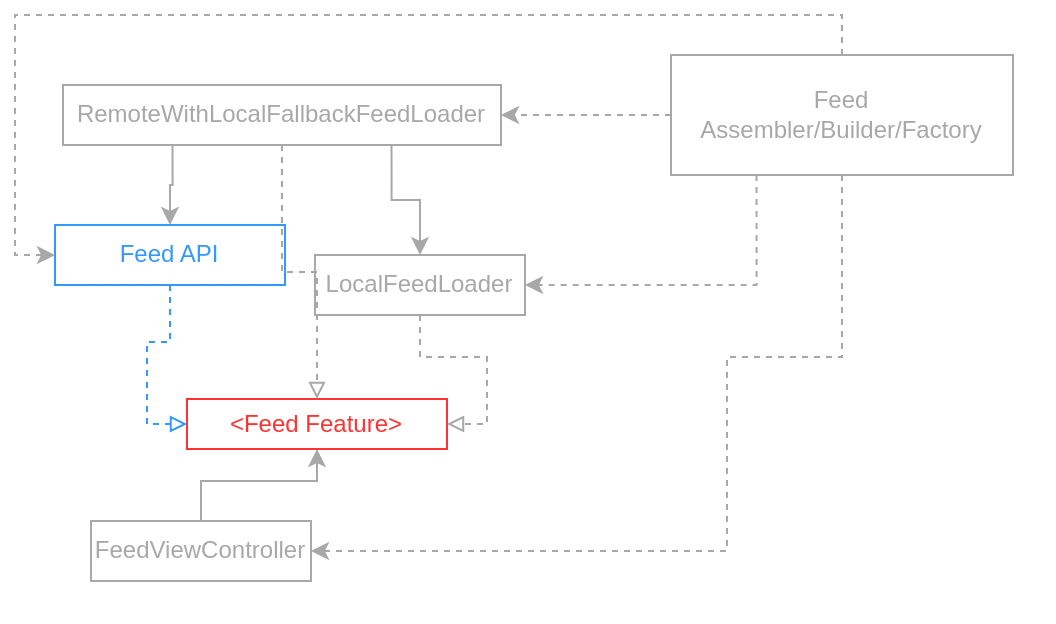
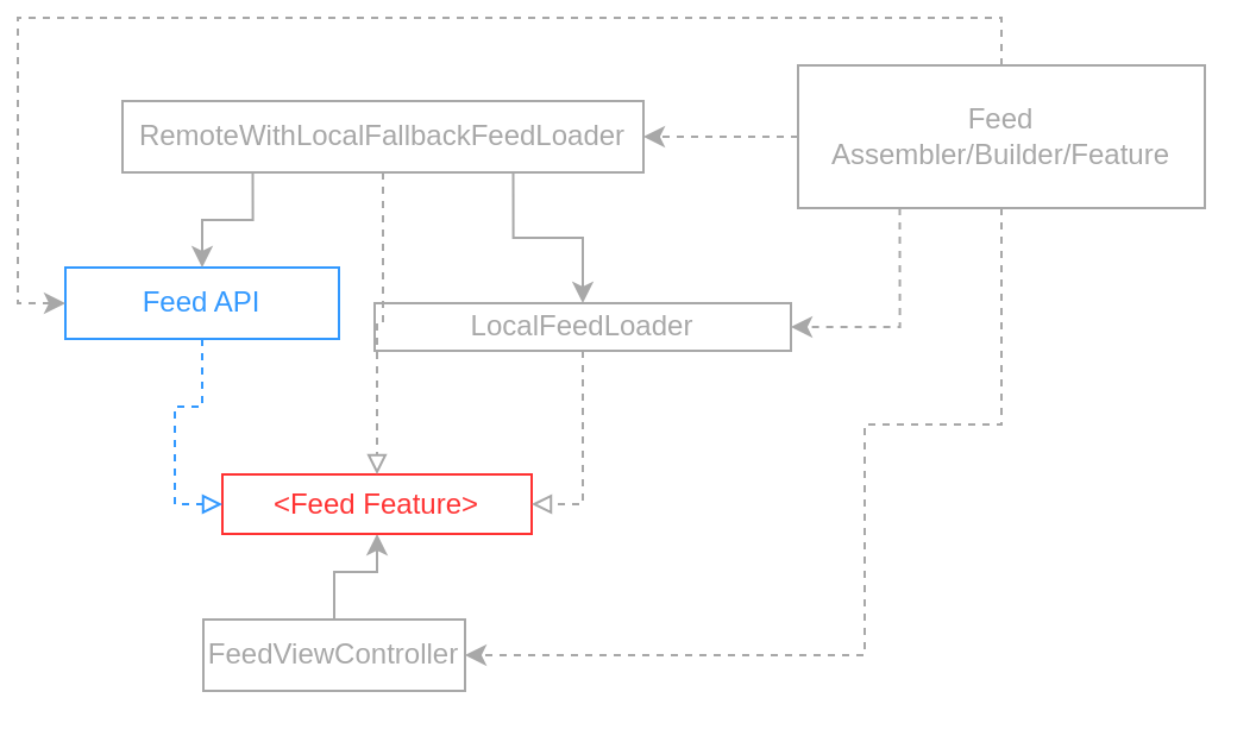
  <mxCell id="0" />
  <mxCell id="1" parent="0" />
  <mxCell id="2" style="edgeStyle=orthogonalEdgeStyle;rounded=0;orthogonalLoop=1;jettySize=auto;html=1;exitX=0.5;exitY=0;exitDx=0;exitDy=0;entryX=0.5;entryY=1;entryDx=0;entryDy=0;endArrow=classic;endFill=1;fillColor=#f5f5f5;strokeColor=#A8A8A8;fillOpacity=100;fontColor=#A8A8A8;" parent="1" source="3" target="4" edge="1"><mxGeometry relative="1" as="geometry" /></mxCell>
- <mxCell id="3" value="FeedViewController" style="rounded=0;whiteSpace=wrap;html=1;fillColor=#f5f5f5;strokeColor=#A8A8A8;fontColor=#A8A8A8;fillOpacity=0;" parent="1" vertex="1"><mxGeometry x="38" y="253" width="110" height="30" as="geometry" /></mxCell>
+ <mxCell id="3" value="FeedViewController" style="rounded=0;whiteSpace=wrap;html=1;fillColor=#f5f5f5;strokeColor=#A8A8A8;fontColor=#A8A8A8;fillOpacity=0;" parent="1" vertex="1"><mxGeometry x="78" y="253" width="110" height="30" as="geometry" /></mxCell>
  <mxCell id="4" value="&amp;lt;Feed Feature&amp;gt;" style="rounded=0;whiteSpace=wrap;html=1;fillColor=#f5f5f5;strokeColor=#FF3333;fontColor=#FF3333;fillOpacity=0;" parent="1" vertex="1"><mxGeometry x="86" y="192" width="130" height="25" as="geometry" /></mxCell>
  <mxCell id="5" style="edgeStyle=orthogonalEdgeStyle;shape=connector;rounded=0;orthogonalLoop=1;jettySize=auto;html=1;entryX=0;entryY=0.5;entryDx=0;entryDy=0;dashed=1;labelBackgroundColor=default;fontFamily=Helvetica;fontSize=12;fontColor=#3399FF;endArrow=block;endFill=0;exitX=0.5;exitY=1;exitDx=0;exitDy=0;fillColor=#f5f5f5;strokeColor=#3399FF;fillOpacity=0;" parent="1" source="6" target="4" edge="1"><mxGeometry relative="1" as="geometry" /></mxCell>
  <mxCell id="6" value="Feed API" style="rounded=0;whiteSpace=wrap;html=1;fillColor=#f5f5f5;strokeColor=#3399FF;fontColor=#3399FF;fillOpacity=0;" parent="1" vertex="1"><mxGeometry x="20" y="105" width="115" height="30" as="geometry" /></mxCell>
  <mxCell id="7" style="edgeStyle=orthogonalEdgeStyle;shape=connector;rounded=0;orthogonalLoop=1;jettySize=auto;html=1;entryX=1;entryY=0.5;entryDx=0;entryDy=0;dashed=1;labelBackgroundColor=default;fontFamily=Helvetica;fontSize=11;fontColor=#A8A8A8;endArrow=block;endFill=0;fillColor=#f5f5f5;strokeColor=#A8A8A8;fillOpacity=0;" parent="1" source="8" target="4" edge="1"><mxGeometry relative="1" as="geometry" /></mxCell>
- <mxCell id="8" value="LocalFeedLoader" style="rounded=0;whiteSpace=wrap;html=1;fillColor=#f5f5f5;strokeColor=#A8A8A8;fontColor=#A8A8A8;fillOpacity=0;" parent="1" vertex="1"><mxGeometry x="150" y="120" width="105" height="30" as="geometry" /></mxCell>
+ <mxCell id="8" value="LocalFeedLoader" style="rounded=0;whiteSpace=wrap;html=1;fillColor=#f5f5f5;strokeColor=#A8A8A8;fontColor=#A8A8A8;fillOpacity=0;" parent="1" vertex="1"><mxGeometry x="150" y="120" width="175" height="20" as="geometry" /></mxCell>
  <mxCell id="9" style="edgeStyle=orthogonalEdgeStyle;shape=connector;rounded=0;orthogonalLoop=1;jettySize=auto;html=1;entryX=0.5;entryY=0;entryDx=0;entryDy=0;labelBackgroundColor=default;fontFamily=Helvetica;fontSize=11;fontColor=#A8A8A8;endArrow=classic;endFill=1;exitX=0.25;exitY=1;exitDx=0;exitDy=0;fillColor=#f5f5f5;strokeColor=#A8A8A8;fillOpacity=100;" parent="1" source="12" target="6" edge="1"><mxGeometry relative="1" as="geometry" /></mxCell>
  <mxCell id="10" style="edgeStyle=orthogonalEdgeStyle;shape=connector;rounded=0;orthogonalLoop=1;jettySize=auto;html=1;exitX=0.75;exitY=1;exitDx=0;exitDy=0;entryX=0.5;entryY=0;entryDx=0;entryDy=0;labelBackgroundColor=default;fontFamily=Helvetica;fontSize=11;fontColor=#A8A8A8;endArrow=classic;endFill=1;fillColor=#f5f5f5;strokeColor=#A8A8A8;fillOpacity=100;" parent="1" source="12" target="8" edge="1"><mxGeometry relative="1" as="geometry" /></mxCell>
  <mxCell id="11" style="edgeStyle=orthogonalEdgeStyle;shape=connector;rounded=0;orthogonalLoop=1;jettySize=auto;html=1;entryX=0.5;entryY=0;entryDx=0;entryDy=0;dashed=1;labelBackgroundColor=default;fontFamily=Helvetica;fontSize=11;fontColor=#A8A8A8;endArrow=block;endFill=0;fillColor=#f5f5f5;strokeColor=#A8A8A8;fillOpacity=0;" parent="1" source="12" target="4" edge="1"><mxGeometry relative="1" as="geometry" /></mxCell>
- <mxCell id="12" value="RemoteWithLocalFallbackFeedLoader" style="rounded=0;whiteSpace=wrap;html=1;fillColor=#f5f5f5;strokeColor=#A8A8A8;fontColor=#A8A8A8;fillOpacity=0;" parent="1" vertex="1"><mxGeometry x="24" y="35" width="219" height="30" as="geometry" /></mxCell>
+ <mxCell id="12" value="RemoteWithLocalFallbackFeedLoader" style="rounded=0;whiteSpace=wrap;html=1;fillColor=#f5f5f5;strokeColor=#A8A8A8;fontColor=#A8A8A8;fillOpacity=0;" parent="1" vertex="1"><mxGeometry x="44" y="35" width="219" height="30" as="geometry" /></mxCell>
  <mxCell id="13" style="edgeStyle=orthogonalEdgeStyle;shape=connector;rounded=0;orthogonalLoop=1;jettySize=auto;html=1;exitX=0;exitY=0.5;exitDx=0;exitDy=0;entryX=1;entryY=0.5;entryDx=0;entryDy=0;labelBackgroundColor=default;fontFamily=Helvetica;fontSize=11;fontColor=#A8A8A8;endArrow=classic;endFill=1;dashed=1;fillColor=#f5f5f5;strokeColor=#A8A8A8;fillOpacity=100;" parent="1" source="17" target="12" edge="1"><mxGeometry relative="1" as="geometry" /></mxCell>
  <mxCell id="14" style="edgeStyle=orthogonalEdgeStyle;shape=connector;rounded=0;orthogonalLoop=1;jettySize=auto;html=1;exitX=0.25;exitY=1;exitDx=0;exitDy=0;entryX=1;entryY=0.5;entryDx=0;entryDy=0;dashed=1;labelBackgroundColor=default;fontFamily=Helvetica;fontSize=11;fontColor=#A8A8A8;endArrow=classic;endFill=1;fillColor=#f5f5f5;strokeColor=#A8A8A8;fillOpacity=100;" parent="1" source="17" target="8" edge="1"><mxGeometry relative="1" as="geometry" /></mxCell>
  <mxCell id="15" style="edgeStyle=orthogonalEdgeStyle;shape=connector;rounded=0;orthogonalLoop=1;jettySize=auto;html=1;exitX=0.5;exitY=1;exitDx=0;exitDy=0;dashed=1;labelBackgroundColor=default;fontFamily=Helvetica;fontSize=11;fontColor=#A8A8A8;endArrow=classic;endFill=1;entryX=1;entryY=0.5;entryDx=0;entryDy=0;fillColor=#f5f5f5;strokeColor=#A8A8A8;fillOpacity=100;" parent="1" source="17" target="3" edge="1"><mxGeometry relative="1" as="geometry"><mxPoint x="369.077" y="283.692" as="targetPoint" /><Array as="points"><mxPoint x="414" y="171" /><mxPoint x="356" y="171" /><mxPoint x="356" y="268" /></Array></mxGeometry></mxCell>
  <mxCell id="16" style="edgeStyle=orthogonalEdgeStyle;shape=connector;rounded=0;orthogonalLoop=1;jettySize=auto;html=1;exitX=0.5;exitY=0;exitDx=0;exitDy=0;entryX=0;entryY=0.5;entryDx=0;entryDy=0;dashed=1;labelBackgroundColor=default;fontFamily=Helvetica;fontSize=11;fontColor=#A8A8A8;endArrow=classic;endFill=1;fillColor=#f5f5f5;strokeColor=#A8A8A8;fillOpacity=100;" parent="1" source="17" target="6" edge="1"><mxGeometry relative="1" as="geometry" /></mxCell>
- <mxCell id="17" value="Feed&lt;br&gt;Assembler/Builder/Factory" style="rounded=0;whiteSpace=wrap;html=1;fillColor=#f5f5f5;strokeColor=#A8A8A8;fontColor=#A8A8A8;fillOpacity=0;" parent="1" vertex="1"><mxGeometry x="328" y="20" width="171" height="60" as="geometry" /></mxCell>
+ <mxCell id="17" value="Feed&lt;br&gt;Assembler/Builder/Feature" style="rounded=0;whiteSpace=wrap;html=1;fillColor=#f5f5f5;strokeColor=#A8A8A8;fontColor=#A8A8A8;fillOpacity=0;" parent="1" vertex="1"><mxGeometry x="328" y="20" width="171" height="60" as="geometry" /></mxCell>
